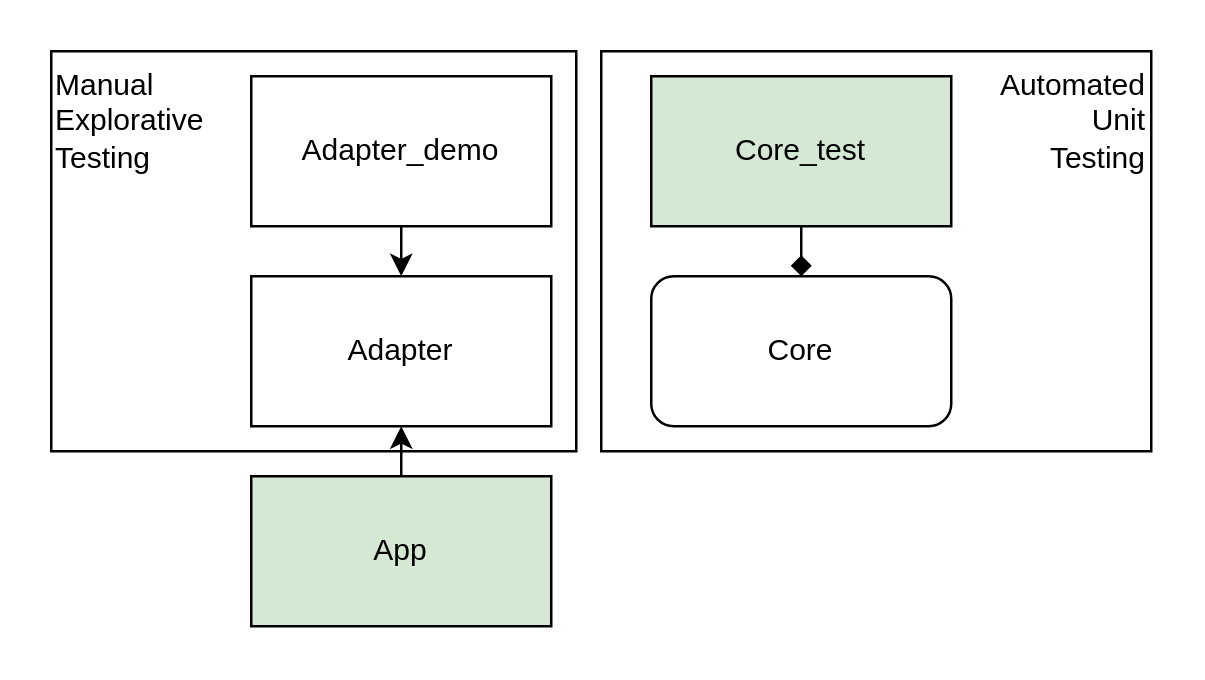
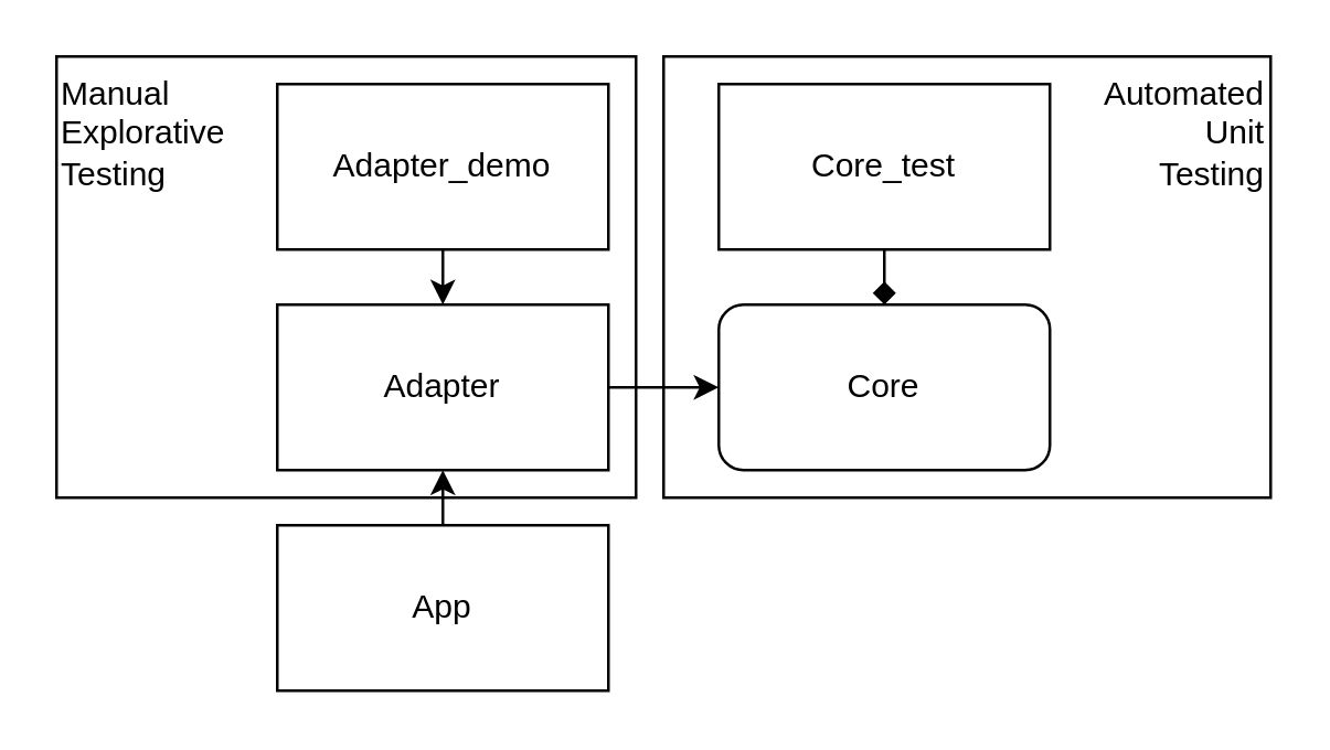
  <mxCell id="0" />
  <mxCell id="1" parent="0" />
  <mxCell id="2" value="Manual &lt;br&gt;Explorative &lt;br&gt;Testing" style="rounded=0;whiteSpace=wrap;html=1;verticalAlign=top;align=left;" vertex="1" parent="1"><mxGeometry x="20" y="20" width="210" height="160" as="geometry" /></mxCell>
  <mxCell id="3" value="Automated&lt;br&gt;Unit&lt;br&gt;Testing" style="rounded=0;whiteSpace=wrap;html=1;verticalAlign=top;align=right;" vertex="1" parent="1"><mxGeometry x="240" y="20" width="220" height="160" as="geometry" /></mxCell>
  <mxCell id="4" value="Core" style="whiteSpace=wrap;html=1;rounded=1;" vertex="1" parent="1"><mxGeometry x="260" y="110" width="120" height="60" as="geometry" /></mxCell>
+ <mxCell id="5" style="edgeStyle=none;html=1;" edge="1" parent="1" source="6" target="4"><mxGeometry relative="1" as="geometry" /></mxCell>
  <mxCell id="6" value="Adapter" style="rounded=0;whiteSpace=wrap;html=1;" vertex="1" parent="1"><mxGeometry x="100" y="110" width="120" height="60" as="geometry" /></mxCell>
  <mxCell id="7" style="edgeStyle=none;html=1;endArrow=diamond;" edge="1" parent="1" source="8" target="4"><mxGeometry relative="1" as="geometry" /></mxCell>
- <mxCell id="8" value="Core_test" style="rounded=0;whiteSpace=wrap;html=1;fillColor=#d5e8d4;" vertex="1" parent="1"><mxGeometry x="260" y="30" width="120" height="60" as="geometry" /></mxCell>
+ <mxCell id="8" value="Core_test" style="rounded=0;whiteSpace=wrap;html=1;" vertex="1" parent="1"><mxGeometry x="260" y="30" width="120" height="60" as="geometry" /></mxCell>
  <mxCell id="9" style="edgeStyle=none;html=1;" edge="1" parent="1" source="10" target="6"><mxGeometry relative="1" as="geometry" /></mxCell>
  <mxCell id="10" value="Adapter_demo" style="rounded=0;whiteSpace=wrap;html=1;" vertex="1" parent="1"><mxGeometry x="100" y="30" width="120" height="60" as="geometry" /></mxCell>
  <mxCell id="11" style="edgeStyle=none;html=1;" edge="1" parent="1" source="12" target="6"><mxGeometry relative="1" as="geometry" /></mxCell>
- <mxCell id="12" value="App" style="rounded=0;whiteSpace=wrap;html=1;fillColor=#d5e8d4;" vertex="1" parent="1"><mxGeometry x="100" y="190" width="120" height="60" as="geometry" /></mxCell>
+ <mxCell id="12" value="App" style="rounded=0;whiteSpace=wrap;html=1;" vertex="1" parent="1"><mxGeometry x="100" y="190" width="120" height="60" as="geometry" /></mxCell>
